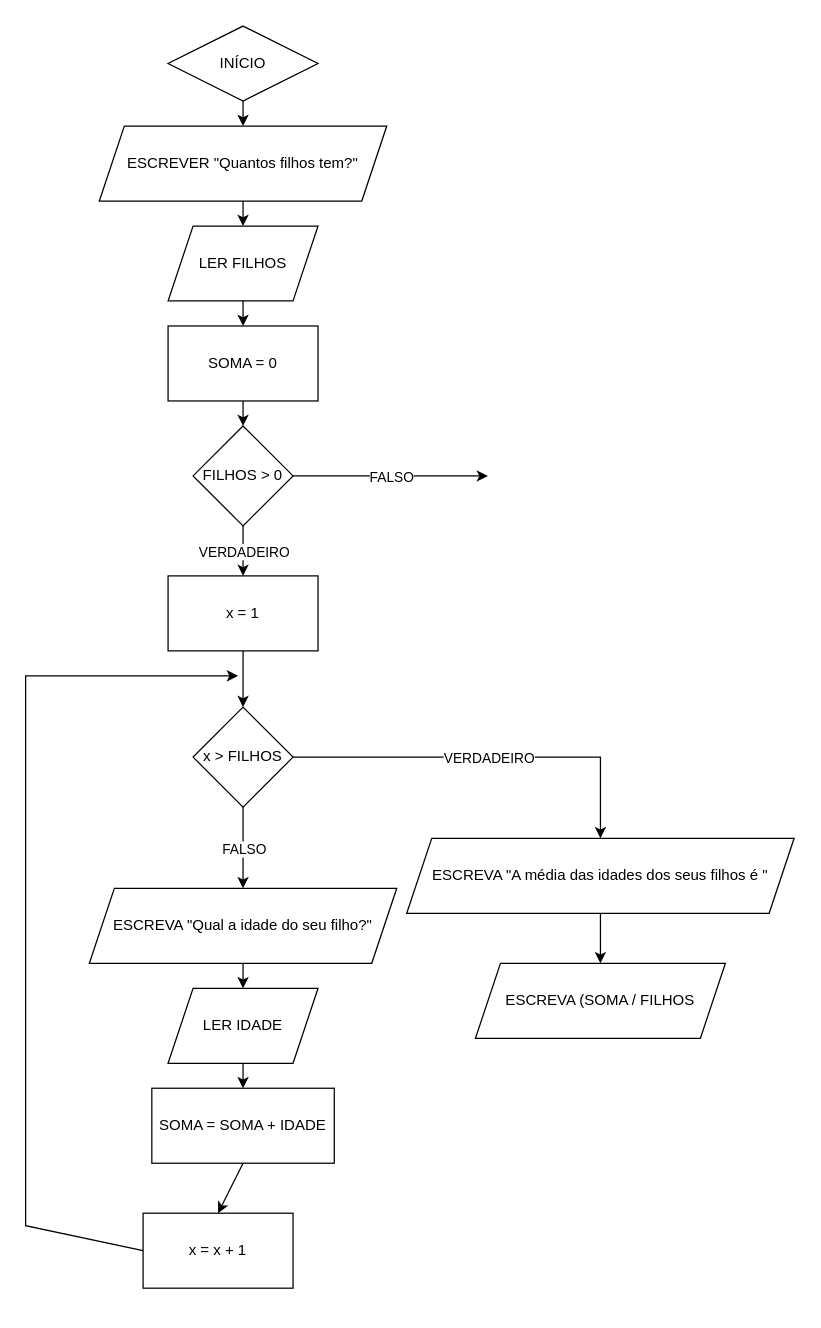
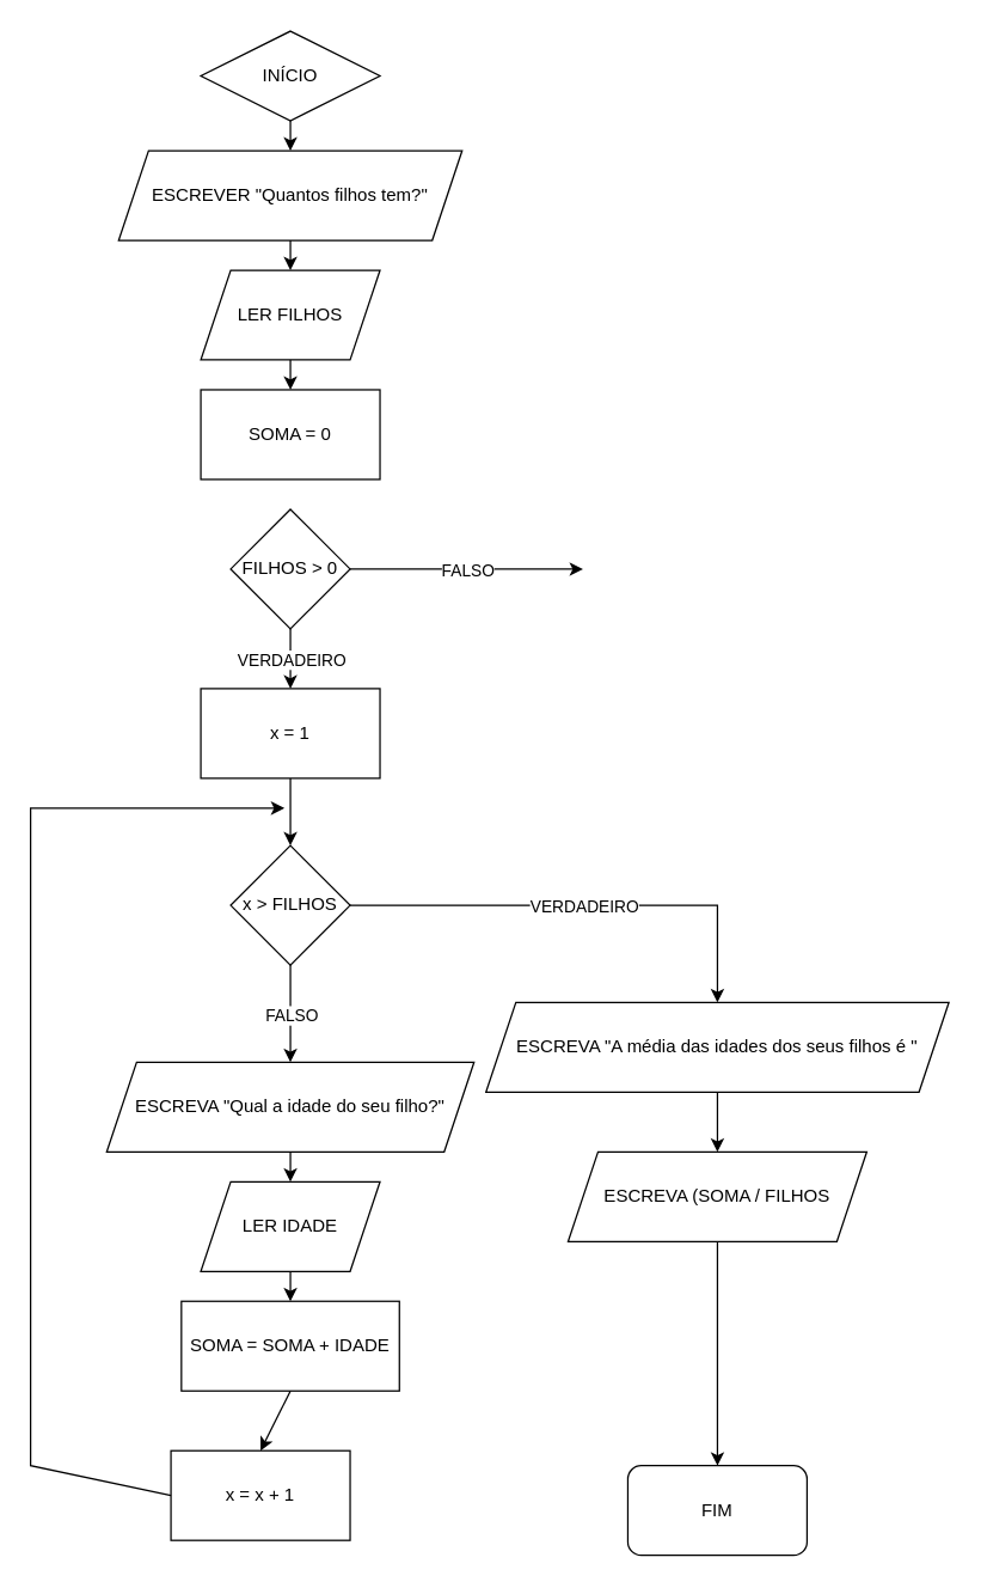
  <mxCell id="0" />
  <mxCell id="1" parent="0" />
  <mxCell id="2" value="INÍCIO" style="rhombus;whiteSpace=wrap;html=1;" vertex="1" parent="1"><mxGeometry x="134" width="120" height="60" as="geometry" y="20" /></mxCell>
+ <mxCell id="3" value="FIM" style="rounded=1;whiteSpace=wrap;html=1;" vertex="1" parent="1"><mxGeometry x="420" y="980" width="120" height="60" as="geometry" /></mxCell>
  <mxCell id="4" value="ESCREVER &quot;Quantos filhos tem?&quot;" style="shape=parallelogram;perimeter=parallelogramPerimeter;whiteSpace=wrap;html=1;fixedSize=1;" vertex="1" parent="1"><mxGeometry x="79" y="100" width="230" height="60" as="geometry" /></mxCell>
  <mxCell id="5" value="" style="endArrow=classic;html=1;rounded=0;exitX=0.5;exitY=1;exitDx=0;exitDy=0;entryX=0.5;entryY=0;entryDx=0;entryDy=0;" edge="1" parent="1" source="2" target="4"><mxGeometry width="50" height="50" relative="1" as="geometry"><mxPoint x="170" y="490" as="sourcePoint" /><mxPoint x="220" y="440" as="targetPoint" /></mxGeometry></mxCell>
  <mxCell id="6" value="LER FILHOS" style="shape=parallelogram;perimeter=parallelogramPerimeter;whiteSpace=wrap;html=1;fixedSize=1;" vertex="1" parent="1"><mxGeometry x="134" y="180" width="120" height="60" as="geometry" /></mxCell>
  <mxCell id="7" value="" style="endArrow=classic;html=1;rounded=0;exitX=0.5;exitY=1;exitDx=0;exitDy=0;entryX=0.5;entryY=0;entryDx=0;entryDy=0;" edge="1" parent="1" source="4" target="6"><mxGeometry width="50" height="50" relative="1" as="geometry"><mxPoint x="170" y="490" as="sourcePoint" /><mxPoint x="220" y="440" as="targetPoint" /></mxGeometry></mxCell>
  <mxCell id="8" value="SOMA = 0" style="rounded=0;whiteSpace=wrap;html=1;" vertex="1" parent="1"><mxGeometry x="134" y="260" width="120" height="60" as="geometry" /></mxCell>
  <mxCell id="9" value="" style="endArrow=classic;html=1;rounded=0;exitX=0.5;exitY=1;exitDx=0;exitDy=0;entryX=0.5;entryY=0;entryDx=0;entryDy=0;" edge="1" parent="1" source="6" target="8"><mxGeometry width="50" height="50" relative="1" as="geometry"><mxPoint x="180" y="270" as="sourcePoint" /><mxPoint x="220" y="440" as="targetPoint" /></mxGeometry></mxCell>
  <mxCell id="10" value="FILHOS &amp;gt; 0" style="rhombus;whiteSpace=wrap;html=1;" vertex="1" parent="1"><mxGeometry x="154" y="340" width="80" height="80" as="geometry" /></mxCell>
- <mxCell id="11" value="" style="endArrow=classic;html=1;rounded=0;exitX=0.5;exitY=1;exitDx=0;exitDy=0;entryX=0.5;entryY=0;entryDx=0;entryDy=0;" edge="1" parent="1" source="8" target="10"><mxGeometry width="50" height="50" relative="1" as="geometry"><mxPoint x="170" y="490" as="sourcePoint" /><mxPoint x="220" y="440" as="targetPoint" /></mxGeometry></mxCell>
  <mxCell id="12" value="" style="endArrow=classic;html=1;rounded=0;exitX=0.5;exitY=1;exitDx=0;exitDy=0;" edge="1" parent="1" source="10" target="21"><mxGeometry relative="1" as="geometry"><mxPoint x="220" y="460" as="sourcePoint" /><mxPoint x="194" y="480" as="targetPoint" /></mxGeometry></mxCell>
  <mxCell id="13" value="VERDADEIRO" style="edgeLabel;resizable=0;html=1;align=center;verticalAlign=middle;" connectable="0" vertex="1" parent="12"><mxGeometry relative="1" as="geometry" /></mxCell>
  <mxCell id="14" value="" style="endArrow=classic;html=1;rounded=0;exitX=1;exitY=0.5;exitDx=0;exitDy=0;" edge="1" parent="1" source="10"><mxGeometry relative="1" as="geometry"><mxPoint x="240" y="390" as="sourcePoint" /><mxPoint x="390" y="380" as="targetPoint" /></mxGeometry></mxCell>
  <mxCell id="15" value="FALSO" style="edgeLabel;resizable=0;html=1;align=center;verticalAlign=middle;" connectable="0" vertex="1" parent="14"><mxGeometry relative="1" as="geometry" /></mxCell>
  <mxCell id="16" value="ESCREVA &quot;Qual a idade do seu filho?&quot;" style="shape=parallelogram;perimeter=parallelogramPerimeter;whiteSpace=wrap;html=1;fixedSize=1;" vertex="1" parent="1"><mxGeometry x="71" y="710" width="246" height="60" as="geometry" /></mxCell>
  <mxCell id="17" value="LER IDADE" style="shape=parallelogram;perimeter=parallelogramPerimeter;whiteSpace=wrap;html=1;fixedSize=1;" vertex="1" parent="1"><mxGeometry x="134" y="790" width="120" height="60" as="geometry" /></mxCell>
  <mxCell id="18" value="" style="endArrow=classic;html=1;rounded=0;exitX=0.5;exitY=1;exitDx=0;exitDy=0;entryX=0.5;entryY=0;entryDx=0;entryDy=0;" edge="1" parent="1" source="16" target="17"><mxGeometry width="50" height="50" relative="1" as="geometry"><mxPoint x="170" y="490" as="sourcePoint" /><mxPoint x="220" y="440" as="targetPoint" /></mxGeometry></mxCell>
  <mxCell id="19" value="SOMA = SOMA + IDADE" style="rounded=0;whiteSpace=wrap;html=1;" vertex="1" parent="1"><mxGeometry x="121" y="870" width="146" height="60" as="geometry" /></mxCell>
  <mxCell id="20" value="" style="endArrow=classic;html=1;rounded=0;exitX=0.5;exitY=1;exitDx=0;exitDy=0;entryX=0.5;entryY=0;entryDx=0;entryDy=0;" edge="1" parent="1" source="17" target="19"><mxGeometry width="50" height="50" relative="1" as="geometry"><mxPoint x="170" y="490" as="sourcePoint" /><mxPoint x="220" y="440" as="targetPoint" /></mxGeometry></mxCell>
  <mxCell id="21" value="x = 1" style="rounded=0;whiteSpace=wrap;html=1;" vertex="1" parent="1"><mxGeometry x="134" y="460" width="120" height="60" as="geometry" /></mxCell>
  <mxCell id="22" value="x &amp;gt; FILHOS" style="rhombus;whiteSpace=wrap;html=1;" vertex="1" parent="1"><mxGeometry x="154" y="565" width="80" height="80" as="geometry" /></mxCell>
  <mxCell id="23" value="" style="endArrow=classic;html=1;rounded=0;exitX=0.5;exitY=1;exitDx=0;exitDy=0;entryX=0.5;entryY=0;entryDx=0;entryDy=0;" edge="1" parent="1" source="21" target="22"><mxGeometry width="50" height="50" relative="1" as="geometry"><mxPoint x="170" y="490" as="sourcePoint" /><mxPoint x="220" y="440" as="targetPoint" /></mxGeometry></mxCell>
  <mxCell id="24" value="" style="endArrow=classic;html=1;rounded=0;exitX=0.5;exitY=1;exitDx=0;exitDy=0;entryX=0.5;entryY=0;entryDx=0;entryDy=0;" edge="1" parent="1" source="22" target="16"><mxGeometry relative="1" as="geometry"><mxPoint x="200" y="610" as="sourcePoint" /><mxPoint x="576" y="720" as="targetPoint" /></mxGeometry></mxCell>
  <mxCell id="25" value="FALSO" style="edgeLabel;resizable=0;html=1;align=center;verticalAlign=middle;" connectable="0" vertex="1" parent="24"><mxGeometry relative="1" as="geometry" /></mxCell>
  <mxCell id="26" value="x = x + 1" style="rounded=0;whiteSpace=wrap;html=1;" vertex="1" parent="1"><mxGeometry x="114" y="970" width="120" height="60" as="geometry" /></mxCell>
  <mxCell id="27" value="" style="endArrow=classic;html=1;rounded=0;exitX=0.5;exitY=1;exitDx=0;exitDy=0;entryX=0.5;entryY=0;entryDx=0;entryDy=0;" edge="1" parent="1" source="19" target="26"><mxGeometry width="50" height="50" relative="1" as="geometry"><mxPoint x="-100" y="820" as="sourcePoint" /><mxPoint x="-50" y="770" as="targetPoint" /></mxGeometry></mxCell>
  <mxCell id="28" value="" style="endArrow=classic;html=1;rounded=0;exitX=0;exitY=0.5;exitDx=0;exitDy=0;" edge="1" parent="1" source="26"><mxGeometry width="50" height="50" relative="1" as="geometry"><mxPoint x="-50" y="910" as="sourcePoint" /><mxPoint x="190" y="540" as="targetPoint" /><Array as="points"><mxPoint x="20" y="980" /><mxPoint x="20" y="540" /></Array></mxGeometry></mxCell>
  <mxCell id="29" value="" style="endArrow=classic;html=1;rounded=0;exitX=1;exitY=0.5;exitDx=0;exitDy=0;entryX=0.5;entryY=0;entryDx=0;entryDy=0;" edge="1" parent="1" source="22" target="31"><mxGeometry relative="1" as="geometry"><mxPoint x="360" y="600" as="sourcePoint" /><mxPoint x="480" y="660" as="targetPoint" /><Array as="points"><mxPoint x="480" y="605" /></Array></mxGeometry></mxCell>
  <mxCell id="30" value="VERDADEIRO" style="edgeLabel;resizable=0;html=1;align=center;verticalAlign=middle;" connectable="0" vertex="1" parent="29"><mxGeometry relative="1" as="geometry" /></mxCell>
  <mxCell id="31" value="ESCREVA &quot;A média das idades dos seus filhos é &quot;" style="shape=parallelogram;perimeter=parallelogramPerimeter;whiteSpace=wrap;html=1;fixedSize=1;" vertex="1" parent="1"><mxGeometry x="325" y="670" width="310" height="60" as="geometry" /></mxCell>
  <mxCell id="32" value="" style="endArrow=classic;html=1;rounded=0;exitX=0.5;exitY=1;exitDx=0;exitDy=0;" edge="1" parent="1" source="31" target="33"><mxGeometry width="50" height="50" relative="1" as="geometry"><mxPoint x="170" y="490" as="sourcePoint" /><mxPoint x="480" y="780" as="targetPoint" /></mxGeometry></mxCell>
  <mxCell id="33" value="ESCREVA (SOMA / FILHOS" style="shape=parallelogram;perimeter=parallelogramPerimeter;whiteSpace=wrap;html=1;fixedSize=1;" vertex="1" parent="1"><mxGeometry x="380" y="770" width="200" height="60" as="geometry" /></mxCell>
+ <mxCell id="34" value="" style="endArrow=classic;html=1;rounded=0;exitX=0.5;exitY=1;exitDx=0;exitDy=0;entryX=0.5;entryY=0;entryDx=0;entryDy=0;" edge="1" parent="1" source="33" target="3"><mxGeometry width="50" height="50" relative="1" as="geometry"><mxPoint x="170" y="490" as="sourcePoint" /><mxPoint x="220" y="440" as="targetPoint" /></mxGeometry></mxCell>
